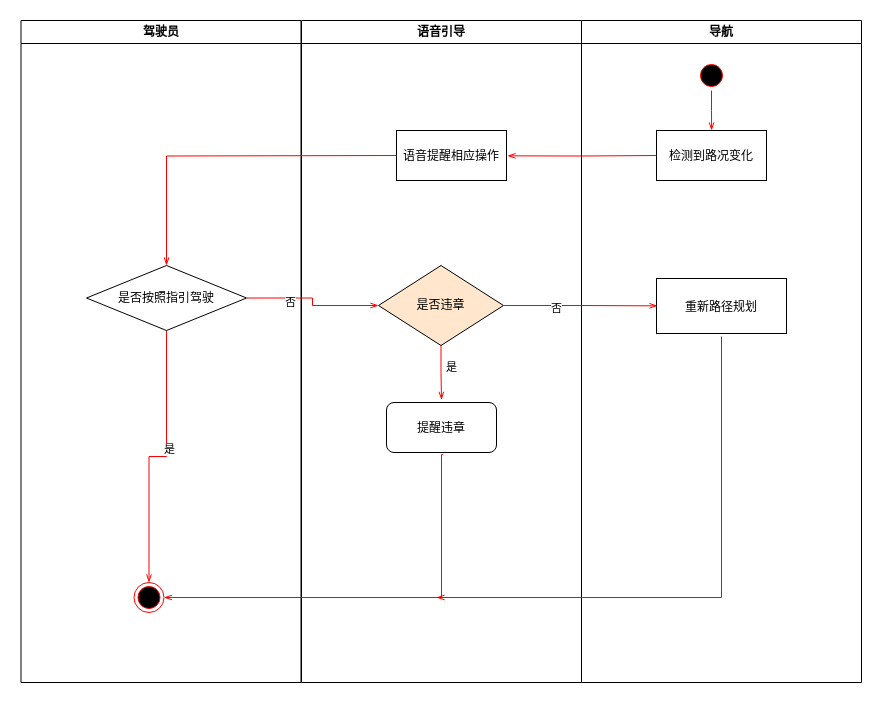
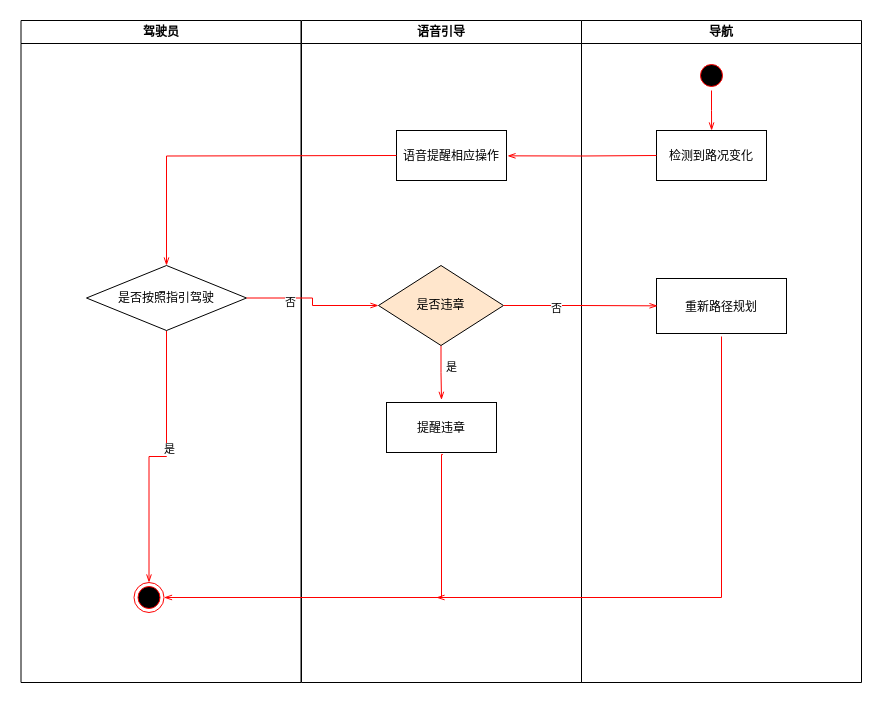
  <mxCell id="0" />
  <mxCell id="1" parent="0" />
  <mxCell id="2" value="驾驶员" style="swimlane;whiteSpace=wrap" vertex="1" parent="1"><mxGeometry x="20.5" y="20" width="280" height="662" as="geometry" /></mxCell>
  <mxCell id="3" style="edgeStyle=orthogonalEdgeStyle;rounded=0;orthogonalLoop=1;jettySize=auto;html=1;exitX=0.5;exitY=1;exitDx=0;exitDy=0;entryX=0.5;entryY=0;entryDx=0;entryDy=0;strokeColor=#FF0000;endArrow=openThin;endFill=0;" edge="1" parent="2" source="5" target="6"><mxGeometry relative="1" as="geometry"><mxPoint x="127.22" y="377.33" as="targetPoint" /></mxGeometry></mxCell>
  <mxCell id="4" value="是" style="edgeLabel;html=1;align=center;verticalAlign=middle;resizable=0;points=[];" vertex="1" connectable="0" parent="3"><mxGeometry x="-0.125" y="2" relative="1" as="geometry"><mxPoint as="offset" /></mxGeometry></mxCell>
  <mxCell id="5" value="是否按照指引驾驶" style="rhombus;whiteSpace=wrap;html=1;" vertex="1" parent="2"><mxGeometry x="65.5" y="245" width="160" height="65" as="geometry" /></mxCell>
  <mxCell id="6" value="" style="ellipse;html=1;shape=endState;fillColor=#000000;strokeColor=#ff0000;" vertex="1" parent="2"><mxGeometry x="113" y="562" width="30" height="30" as="geometry" /></mxCell>
  <mxCell id="7" value="语音引导" style="swimlane;whiteSpace=wrap" vertex="1" parent="1"><mxGeometry x="301" y="20" width="280" height="662" as="geometry"><mxRectangle x="445" y="128" width="60" height="30" as="alternateBounds" /></mxGeometry></mxCell>
  <mxCell id="8" value="语音提醒相应操作" style="" vertex="1" parent="7"><mxGeometry x="95" y="110" width="110" height="50" as="geometry" /></mxCell>
- <mxCell id="9" value="提醒违章" style="rounded=1;" vertex="1" parent="7"><mxGeometry x="85" y="382" width="110" height="50" as="geometry" /></mxCell>
+ <mxCell id="9" value="提醒违章" style="" vertex="1" parent="7"><mxGeometry x="85" y="382" width="110" height="50" as="geometry" /></mxCell>
  <mxCell id="10" style="edgeStyle=orthogonalEdgeStyle;rounded=0;orthogonalLoop=1;jettySize=auto;html=1;exitX=0.5;exitY=1;exitDx=0;exitDy=0;entryX=0.5;entryY=-0.053;entryDx=0;entryDy=0;entryPerimeter=0;strokeColor=#FF0000;endArrow=openThin;endFill=0;" edge="1" parent="7" source="11" target="9"><mxGeometry relative="1" as="geometry"><Array as="points"><mxPoint x="140" y="352" /><mxPoint x="140" y="352" /></Array></mxGeometry></mxCell>
  <mxCell id="11" value="是否违章" style="rhombus;whiteSpace=wrap;html=1;fillColor=#ffe6cc;" vertex="1" parent="7"><mxGeometry x="77" y="245" width="125" height="80" as="geometry" /></mxCell>
  <mxCell id="12" value="是" style="edgeLabel;html=1;align=center;verticalAlign=middle;resizable=0;points=[];" vertex="1" connectable="0" parent="7"><mxGeometry x="45" y="407" as="geometry"><mxPoint x="104" y="-61" as="offset" /></mxGeometry></mxCell>
  <mxCell id="13" value="导航" style="swimlane;whiteSpace=wrap" vertex="1" parent="1"><mxGeometry x="581" y="20" width="280" height="662" as="geometry" /></mxCell>
  <mxCell id="14" value="" style="edgeStyle=orthogonalEdgeStyle;rounded=0;orthogonalLoop=1;jettySize=auto;html=1;entryX=0.501;entryY=0;entryDx=0;entryDy=0;entryPerimeter=0;exitX=0.5;exitY=1;exitDx=0;exitDy=0;strokeColor=#FF0000;endArrow=openThin;endFill=0;" edge="1" parent="13" source="15" target="16"><mxGeometry relative="1" as="geometry" /></mxCell>
  <mxCell id="15" value="" style="ellipse;shape=startState;fillColor=#000000;strokeColor=#ff0000;" vertex="1" parent="13"><mxGeometry x="115" y="40" width="30" height="30" as="geometry" /></mxCell>
  <mxCell id="16" value="检测到路况变化" style="" vertex="1" parent="13"><mxGeometry x="75" y="110" width="110" height="50" as="geometry" /></mxCell>
  <mxCell id="17" value="重新路径规划" style="" vertex="1" parent="13"><mxGeometry x="75" y="258" width="130" height="55" as="geometry" /></mxCell>
  <mxCell id="18" style="edgeStyle=orthogonalEdgeStyle;rounded=0;orthogonalLoop=1;jettySize=auto;html=1;entryX=0.5;entryY=0;entryDx=0;entryDy=0;strokeColor=#FF0000;endArrow=openThin;endFill=0;" edge="1" parent="1" target="5"><mxGeometry relative="1" as="geometry"><mxPoint x="396" y="155" as="sourcePoint" /></mxGeometry></mxCell>
  <mxCell id="19" style="edgeStyle=orthogonalEdgeStyle;rounded=0;orthogonalLoop=1;jettySize=auto;html=1;exitX=1;exitY=0.5;exitDx=0;exitDy=0;entryX=0;entryY=0.5;entryDx=0;entryDy=0;strokeColor=#FF0000;endArrow=openThin;endFill=0;" edge="1" parent="1" source="5" target="11"><mxGeometry relative="1" as="geometry" /></mxCell>
  <mxCell id="20" value="否" style="edgeLabel;html=1;align=center;verticalAlign=middle;resizable=0;points=[];" vertex="1" connectable="0" parent="19"><mxGeometry x="-0.377" y="-4" relative="1" as="geometry"><mxPoint as="offset" /></mxGeometry></mxCell>
  <mxCell id="21" style="edgeStyle=orthogonalEdgeStyle;rounded=0;orthogonalLoop=1;jettySize=auto;html=1;entryX=1;entryY=0.5;entryDx=0;entryDy=0;exitX=0.512;exitY=1.04;exitDx=0;exitDy=0;exitPerimeter=0;strokeColor=#FF0000;endArrow=openThin;endFill=0;" edge="1" parent="1" source="9" target="6"><mxGeometry relative="1" as="geometry"><Array as="points"><mxPoint x="441" y="454" /><mxPoint x="441" y="597" /></Array></mxGeometry></mxCell>
  <mxCell id="22" style="edgeStyle=orthogonalEdgeStyle;rounded=0;orthogonalLoop=1;jettySize=auto;html=1;exitX=1;exitY=0.5;exitDx=0;exitDy=0;entryX=0.008;entryY=0.497;entryDx=0;entryDy=0;entryPerimeter=0;strokeColor=#FF0000;endArrow=openThin;endFill=0;" edge="1" parent="1" source="11" target="17"><mxGeometry relative="1" as="geometry" /></mxCell>
  <mxCell id="23" value="否" style="edgeLabel;html=1;align=center;verticalAlign=middle;resizable=0;points=[];" vertex="1" connectable="0" parent="22"><mxGeometry x="-0.326" y="-2" relative="1" as="geometry"><mxPoint as="offset" /></mxGeometry></mxCell>
  <mxCell id="24" style="edgeStyle=orthogonalEdgeStyle;rounded=0;orthogonalLoop=1;jettySize=auto;html=1;entryX=1.009;entryY=0.507;entryDx=0;entryDy=0;entryPerimeter=0;strokeColor=#FF0000;endArrow=openThin;endFill=0;" edge="1" parent="1" target="8"><mxGeometry relative="1" as="geometry"><mxPoint x="656" y="155" as="sourcePoint" /></mxGeometry></mxCell>
  <mxCell id="25" style="edgeStyle=orthogonalEdgeStyle;rounded=0;orthogonalLoop=1;jettySize=auto;html=1;strokeColor=#FF0000;endArrow=openThin;endFill=0;" edge="1" parent="1"><mxGeometry relative="1" as="geometry"><mxPoint x="721" y="336" as="sourcePoint" /><mxPoint x="436" y="597" as="targetPoint" /><Array as="points"><mxPoint x="721" y="336" /><mxPoint x="721" y="597" /></Array></mxGeometry></mxCell>
